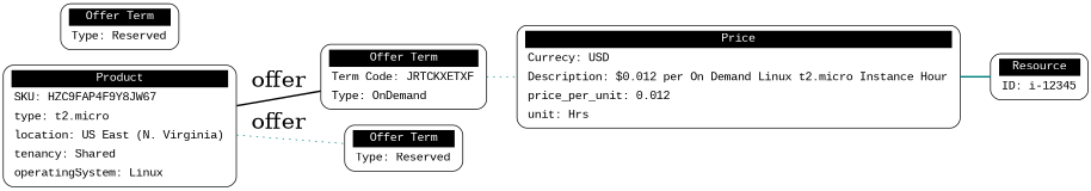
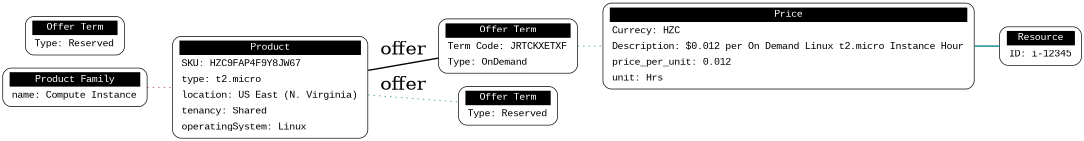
  graph {
    fontsize=20
    labelloc=t
    rankdir=LR
    splines=true
    node [fillcolor=white fontname="Courier New" penwidth=1 shape=Mrecord style="filled, bold"]
    edge [color=teal style=dotted]
+   n1 [label=<     <table border="0" cellborder="0" cellpadding="3" bgcolor="white">     <tr>     <td bgcolor="black" align="center" colspan="2"><font color="white">Product Family</font></td>     </tr>     <tr> <td align="left" port="r0">name: Compute Instance</td> </tr>     </table>>]
    n2 [label=<     <table border="0" cellborder="0" cellpadding="3" bgcolor="white">     <tr>     <td bgcolor="black" align="center" colspan="2"> <font color="white">Product</font> </td>     </tr>     <tr> <td align="left" port="r0">SKU: HZC9FAP4F9Y8JW67</td> </tr>     <tr> <td align="left" port="r0">type: t2.micro</td> </tr>     <tr> <td align="left" port="r0">location: US East (N. Virginia)</td> </tr>     <tr> <td align="left" port="r0">tenancy: Shared</td> </tr>     <tr> <td align="left" port="r0">operatingSystem: Linux</td> </tr>     </table>>]
    n3 [label=<     <table border="0" cellborder="0" cellpadding="3" bgcolor="white">     <tr>     <td bgcolor="black" align="center" colspan="2"> <font color="white">Offer Term</font> </td>     </tr>     <tr> <td align="left" port="r0">Term Code: JRTCKXETXF</td> </tr>     <tr> <td align="left" port="r0">Type: OnDemand</td> </tr>     </table>>]
    n4 [label=<     <table border="0" cellborder="0" cellpadding="3" bgcolor="white">     <tr>     <td bgcolor="black" align="center" colspan="2"> <font color="white">Offer Term</font> </td>     </tr>     <tr> <td align="left" port="r0">Type: Reserved</td> </tr>     </table>>]
    n5 [label=<     <table border="0" cellborder="0" cellpadding="3" bgcolor="white">     <tr>     <td bgcolor="black" align="center" colspan="2"> <font color="white">Resource</font> </td>     </tr>     <tr> <td align="left" port="r0">ID: i-12345</td> </tr>     </table>>]
-   n6 [label=<     <table border="0" cellborder="0" cellpadding="3" bgcolor="white">     <tr>     <td bgcolor="black" align="center" colspan="2"> <font color="white">Price</font> </td>     </tr>     <tr> <td align="left" port="r0">Currecy: USD</td> </tr>     <tr> <td align="left" port="r0">Description: $0.012 per On Demand Linux t2.micro Instance Hour</td> </tr>     <tr> <td align="left" port="r0">price_per_unit: 0.012</td> </tr>     <tr> <td align="left" port="r0">unit: Hrs</td> </tr>     </table>>]
+   n6 [label=<     <table border="0" cellborder="0" cellpadding="3" bgcolor="white">     <tr>     <td bgcolor="black" align="center" colspan="2"> <font color="white">Price</font> </td>     </tr>     <tr> <td align="left" port="r0">Currecy: HZC</td> </tr>     <tr> <td align="left" port="r0">Description: $0.012 per On Demand Linux t2.micro Instance Hour</td> </tr>     <tr> <td align="left" port="r0">price_per_unit: 0.012</td> </tr>     <tr> <td align="left" port="r0">unit: Hrs</td> </tr>     </table>>]
    n7 [label=<     <table border="0" cellborder="0" cellpadding="3" bgcolor="white">     <tr>     <td bgcolor="black" align="center" colspan="2"> <font color="white">Offer Term</font> </td>     </tr>     <tr> <td align="left" port="r0">Type: Reserved</td> </tr>     </table>>]
+   n1 -- n2 [color=brown]
    n2 -- n3 [color=black fontcolor=black fontsize=28 label=offer style=bold]
    n2 -- n4 [fontcolor=black fontsize=28 label=offer]
    n3 -- n6
    n6 -- n5 [style=bold]
  }
